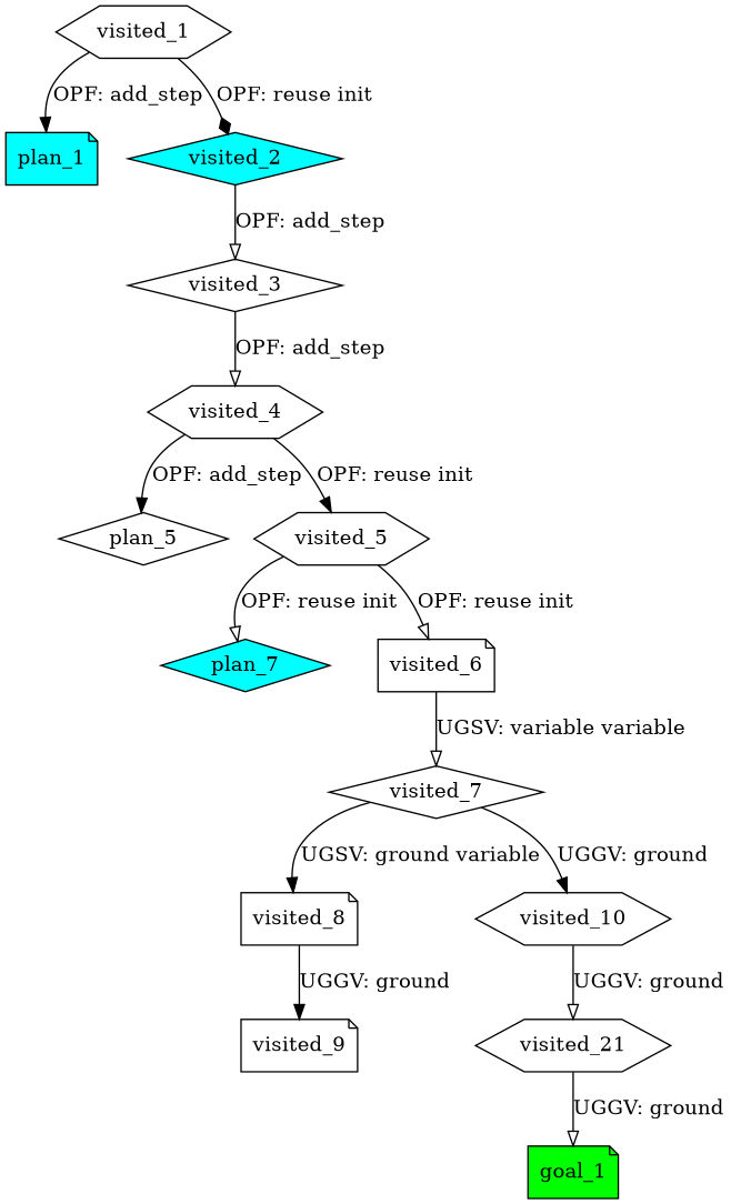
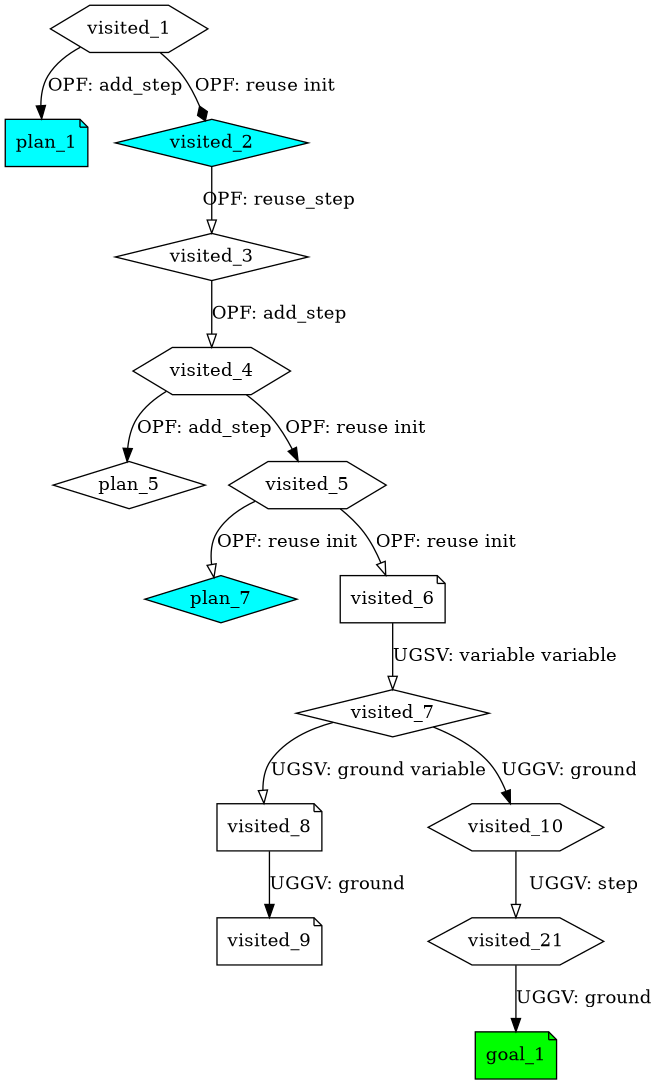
  digraph {
    node [fillcolor=white shape=hexagon style=filled]
    edge [arrowhead=onormal]
    n1 [label=visited_1]
    n2 [fillcolor=cyan label=plan_1 shape=note]
    n3 [fillcolor=cyan label=visited_2 shape=diamond]
    n4 [label=visited_3 shape=diamond]
    n5 [label=visited_4]
    n6 [label=plan_5 shape=diamond]
    n7 [label=visited_5]
    n8 [fillcolor=cyan label=plan_7 shape=diamond]
    n9 [label=visited_6 shape=note]
    n10 [label=visited_7 shape=diamond]
    n11 [label=visited_8 shape=note]
    n12 [label=visited_10]
    n13 [label=visited_9 shape=note]
    n14 [label=visited_21]
    n15 [fillcolor=green label=goal_1 shape=note]
    n1 -> n2 [arrowhead=normal label="OPF: add_step"]
    n1 -> n3 [arrowhead=diamond label="OPF: reuse init"]
-   n3 -> n4 [label="OPF: add_step"]
+   n3 -> n4 [label="OPF: reuse_step"]
    n4 -> n5 [label="OPF: add_step"]
    n5 -> n6 [arrowhead=normal label="OPF: add_step"]
    n5 -> n7 [arrowhead=normal label="OPF: reuse init"]
    n7 -> n8 [label="OPF: reuse init"]
    n7 -> n9 [label="OPF: reuse init"]
    n9 -> n10 [label="UGSV: variable variable"]
-   n10 -> n11 [arrowhead=normal label="UGSV: ground variable"]
+   n10 -> n11 [label="UGSV: ground variable"]
    n10 -> n12 [arrowhead=normal label="UGGV: ground"]
    n11 -> n13 [arrowhead=normal label="UGGV: ground"]
-   n12 -> n14 [label="UGGV: ground"]
-   n14 -> n15 [label="UGGV: ground"]
+   n12 -> n14 [label="UGGV: step"]
+   n14 -> n15 [arrowhead=normal label="UGGV: ground"]
  }
